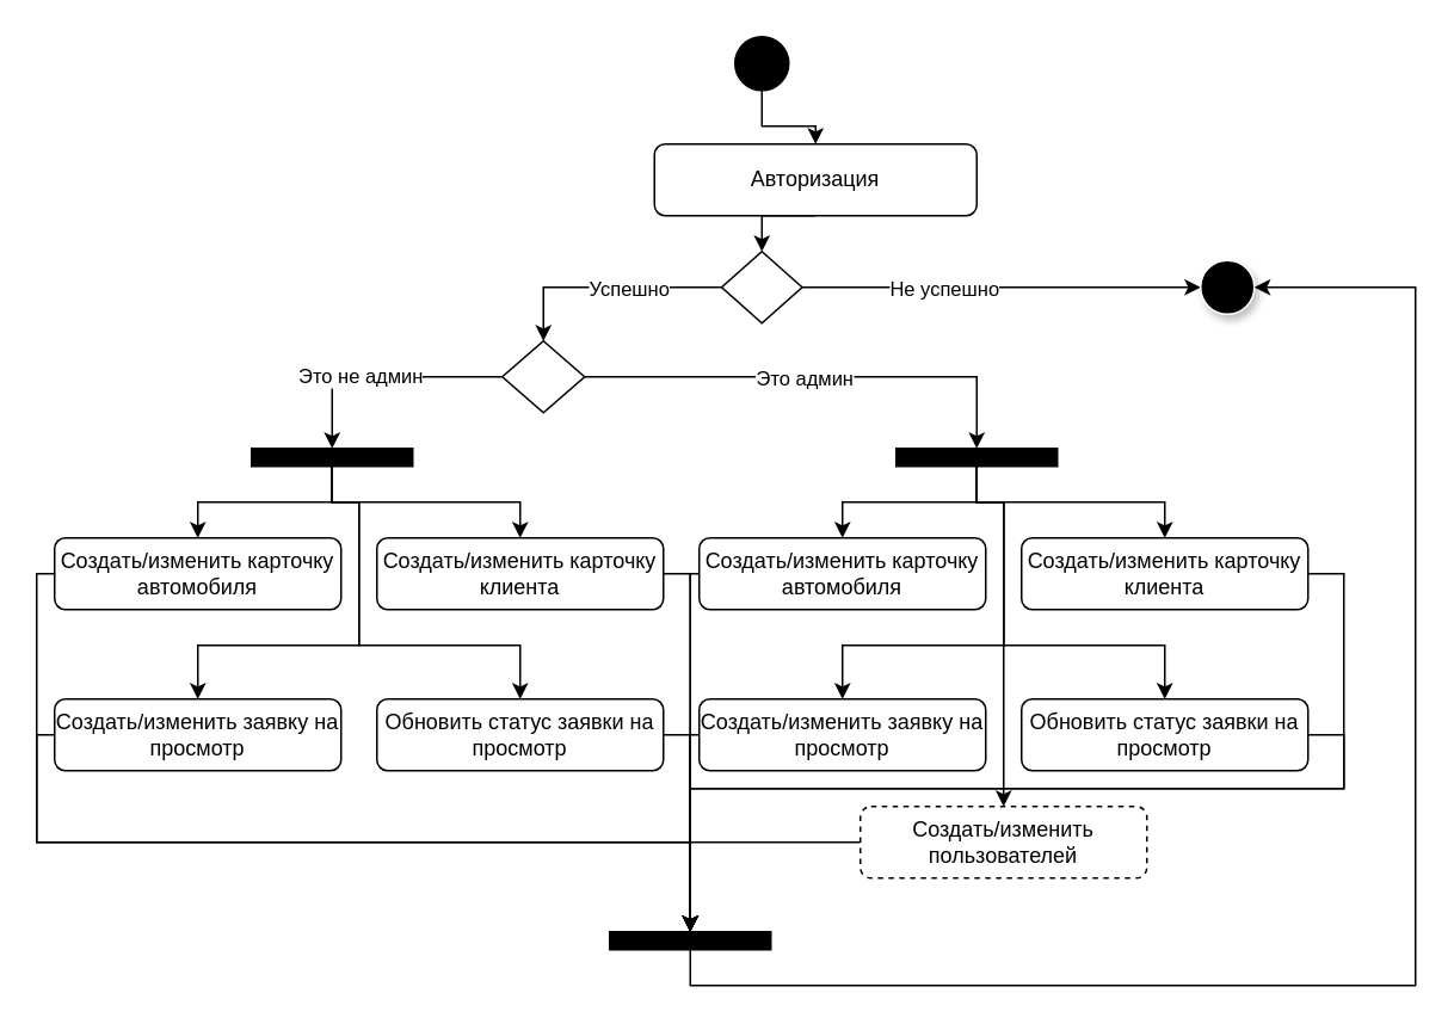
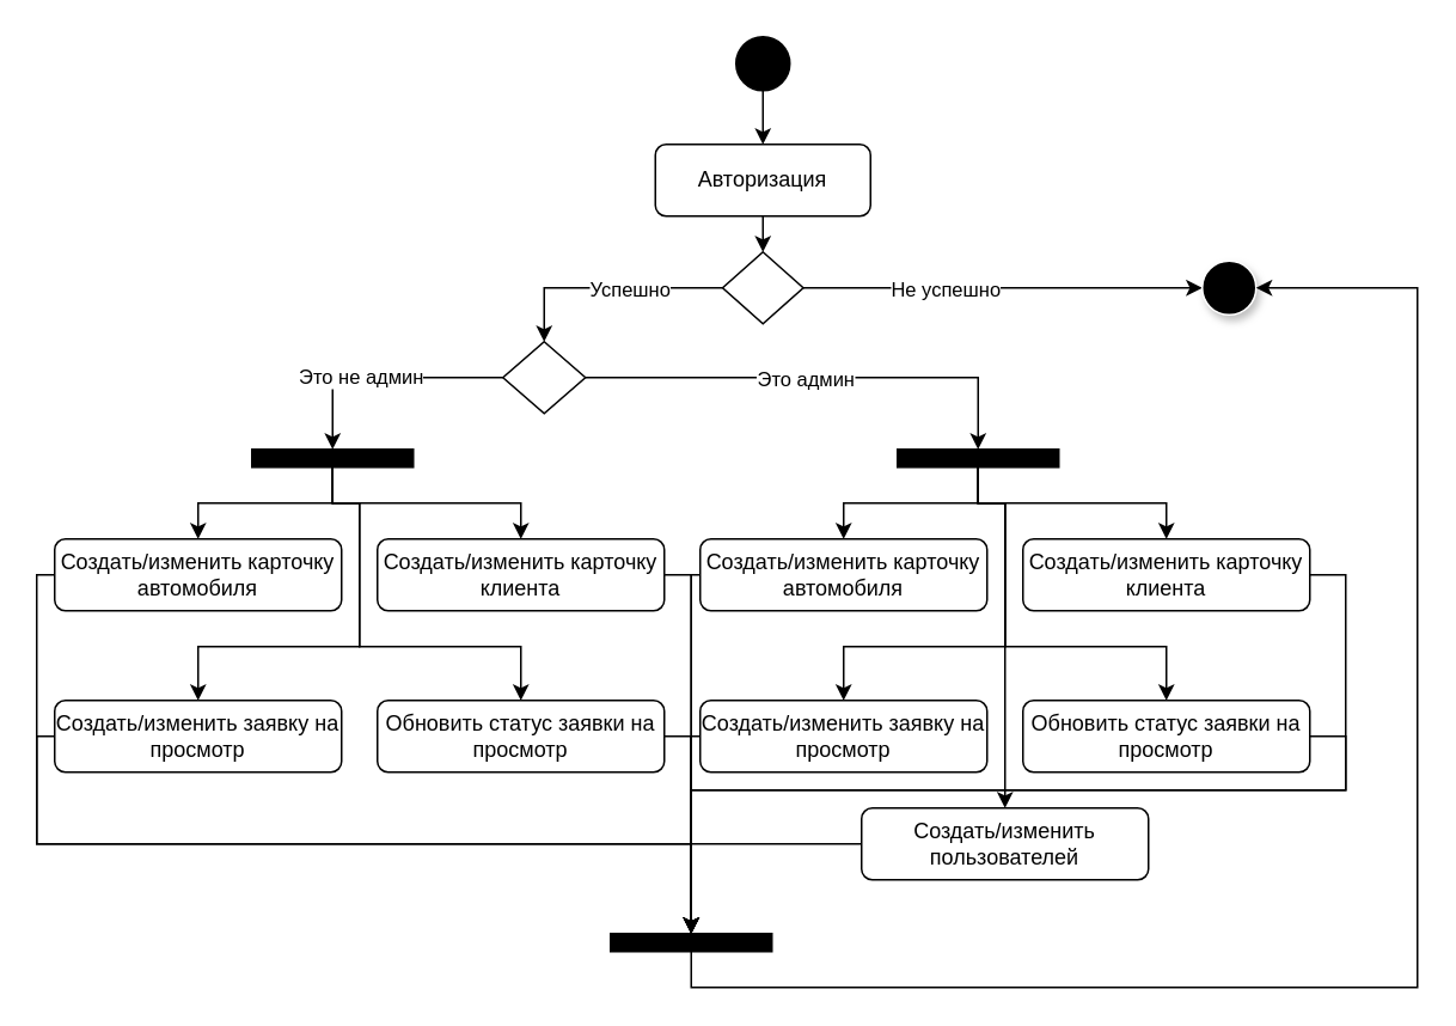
  <mxCell id="0" />
  <mxCell id="1" parent="0" />
  <mxCell id="2" style="edgeStyle=orthogonalEdgeStyle;rounded=0;orthogonalLoop=1;jettySize=auto;html=1;exitX=0.5;exitY=1;exitDx=0;exitDy=0;entryX=0.5;entryY=0;entryDx=0;entryDy=0;" edge="1" parent="1" source="3" target="5"><mxGeometry relative="1" as="geometry" /></mxCell>
  <mxCell id="3" value="" style="ellipse;whiteSpace=wrap;html=1;aspect=fixed;fillColor=#000000;" vertex="1" parent="1"><mxGeometry x="410" y="20" width="30" height="30" as="geometry" /></mxCell>
  <mxCell id="4" style="edgeStyle=orthogonalEdgeStyle;rounded=0;orthogonalLoop=1;jettySize=auto;html=1;exitX=0.5;exitY=1;exitDx=0;exitDy=0;entryX=0.5;entryY=0;entryDx=0;entryDy=0;" edge="1" parent="1" source="5" target="10"><mxGeometry relative="1" as="geometry" /></mxCell>
- <mxCell id="5" value="Авторизация" style="rounded=1;whiteSpace=wrap;html=1;" vertex="1" parent="1"><mxGeometry x="365" y="80" width="180" height="40" as="geometry" /></mxCell>
+ <mxCell id="5" value="Авторизация" style="rounded=1;whiteSpace=wrap;html=1;" vertex="1" parent="1"><mxGeometry x="365" y="80" width="120" height="40" as="geometry" /></mxCell>
  <mxCell id="6" style="edgeStyle=orthogonalEdgeStyle;rounded=0;orthogonalLoop=1;jettySize=auto;html=1;exitX=0;exitY=0.5;exitDx=0;exitDy=0;" edge="1" parent="1" source="10" target="26"><mxGeometry relative="1" as="geometry" /></mxCell>
  <mxCell id="7" value="Успешно" style="edgeLabel;html=1;align=center;verticalAlign=middle;resizable=0;points=[];" vertex="1" connectable="0" parent="6"><mxGeometry x="0.126" y="-1" relative="1" as="geometry"><mxPoint x="21" y="1" as="offset" /></mxGeometry></mxCell>
  <mxCell id="8" style="edgeStyle=orthogonalEdgeStyle;rounded=0;orthogonalLoop=1;jettySize=auto;html=1;exitX=1;exitY=0.5;exitDx=0;exitDy=0;" edge="1" parent="1" source="10" target="45"><mxGeometry relative="1" as="geometry" /></mxCell>
  <mxCell id="9" value="Не успешно" style="edgeLabel;html=1;align=center;verticalAlign=middle;resizable=0;points=[];" vertex="1" connectable="0" parent="8"><mxGeometry x="-0.303" y="-2" relative="1" as="geometry"><mxPoint x="1" y="-2" as="offset" /></mxGeometry></mxCell>
  <mxCell id="10" value="" style="rhombus;whiteSpace=wrap;html=1;" vertex="1" parent="1"><mxGeometry x="402.5" y="140" width="45" height="40" as="geometry" /></mxCell>
  <mxCell id="11" style="edgeStyle=orthogonalEdgeStyle;rounded=0;orthogonalLoop=1;jettySize=auto;html=1;exitX=0.5;exitY=1;exitDx=0;exitDy=0;" edge="1" parent="1" source="15" target="19"><mxGeometry relative="1" as="geometry"><mxPoint x="185" y="200" as="sourcePoint" /><Array as="points"><mxPoint x="185" y="280" /><mxPoint x="290" y="280" /></Array></mxGeometry></mxCell>
  <mxCell id="12" style="edgeStyle=orthogonalEdgeStyle;rounded=0;orthogonalLoop=1;jettySize=auto;html=1;exitX=0.5;exitY=1;exitDx=0;exitDy=0;entryX=0.5;entryY=0;entryDx=0;entryDy=0;" edge="1" parent="1" source="15" target="17"><mxGeometry relative="1" as="geometry" /></mxCell>
  <mxCell id="13" style="edgeStyle=orthogonalEdgeStyle;rounded=0;orthogonalLoop=1;jettySize=auto;html=1;exitX=0.5;exitY=1;exitDx=0;exitDy=0;" edge="1" parent="1" source="15" target="21"><mxGeometry relative="1" as="geometry"><Array as="points"><mxPoint x="185" y="280" /><mxPoint x="200" y="280" /><mxPoint x="200" y="360" /><mxPoint x="110" y="360" /></Array></mxGeometry></mxCell>
  <mxCell id="14" style="edgeStyle=orthogonalEdgeStyle;rounded=0;orthogonalLoop=1;jettySize=auto;html=1;exitX=0.5;exitY=1;exitDx=0;exitDy=0;" edge="1" parent="1" source="15" target="23"><mxGeometry relative="1" as="geometry"><Array as="points"><mxPoint x="185" y="280" /><mxPoint x="200" y="280" /><mxPoint x="200" y="360" /><mxPoint x="290" y="360" /></Array></mxGeometry></mxCell>
  <mxCell id="15" value="" style="rounded=0;whiteSpace=wrap;html=1;fillColor=#000000;" vertex="1" parent="1"><mxGeometry x="140" y="250" width="90" height="10" as="geometry" /></mxCell>
  <mxCell id="16" style="edgeStyle=orthogonalEdgeStyle;rounded=0;orthogonalLoop=1;jettySize=auto;html=1;exitX=0;exitY=0.5;exitDx=0;exitDy=0;entryX=0.5;entryY=0;entryDx=0;entryDy=0;" edge="1" parent="1" source="17" target="47"><mxGeometry relative="1" as="geometry"><Array as="points"><mxPoint x="20" y="320" /><mxPoint x="20" y="470" /><mxPoint x="385" y="470" /></Array></mxGeometry></mxCell>
  <mxCell id="17" value="Создать/изменить карточку автомобиля" style="rounded=1;whiteSpace=wrap;html=1;" vertex="1" parent="1"><mxGeometry x="30" y="300" width="160" height="40" as="geometry" /></mxCell>
  <mxCell id="18" style="edgeStyle=orthogonalEdgeStyle;rounded=0;orthogonalLoop=1;jettySize=auto;html=1;exitX=1;exitY=0.5;exitDx=0;exitDy=0;entryX=0.5;entryY=0;entryDx=0;entryDy=0;" edge="1" parent="1" source="19" target="47"><mxGeometry relative="1" as="geometry"><Array as="points"><mxPoint x="385" y="320" /></Array></mxGeometry></mxCell>
  <mxCell id="19" value="Создать/изменить карточку клиента" style="rounded=1;whiteSpace=wrap;html=1;" vertex="1" parent="1"><mxGeometry x="210" y="300" width="160" height="40" as="geometry" /></mxCell>
  <mxCell id="20" style="edgeStyle=orthogonalEdgeStyle;rounded=0;orthogonalLoop=1;jettySize=auto;html=1;exitX=0;exitY=0.5;exitDx=0;exitDy=0;entryX=0.5;entryY=0;entryDx=0;entryDy=0;" edge="1" parent="1" source="21" target="47"><mxGeometry relative="1" as="geometry"><Array as="points"><mxPoint x="20" y="410" /><mxPoint x="20" y="470" /><mxPoint x="385" y="470" /></Array></mxGeometry></mxCell>
  <mxCell id="21" value="Создать/изменить заявку на просмотр" style="rounded=1;whiteSpace=wrap;html=1;" vertex="1" parent="1"><mxGeometry x="30" y="390" width="160" height="40" as="geometry" /></mxCell>
  <mxCell id="22" style="edgeStyle=orthogonalEdgeStyle;rounded=0;orthogonalLoop=1;jettySize=auto;html=1;exitX=1;exitY=0.5;exitDx=0;exitDy=0;entryX=0.5;entryY=0;entryDx=0;entryDy=0;" edge="1" parent="1" source="23" target="47"><mxGeometry relative="1" as="geometry"><Array as="points"><mxPoint x="385" y="410" /></Array></mxGeometry></mxCell>
  <mxCell id="23" value="Обновить статус заявки на просмотр" style="rounded=1;whiteSpace=wrap;html=1;" vertex="1" parent="1"><mxGeometry x="210" y="390" width="160" height="40" as="geometry" /></mxCell>
  <mxCell id="24" style="edgeStyle=orthogonalEdgeStyle;rounded=0;orthogonalLoop=1;jettySize=auto;html=1;exitX=0;exitY=0.5;exitDx=0;exitDy=0;entryX=0.5;entryY=0;entryDx=0;entryDy=0;" edge="1" parent="1" source="26" target="15"><mxGeometry relative="1" as="geometry" /></mxCell>
  <mxCell id="25" value="Это не админ" style="edgeLabel;html=1;align=center;verticalAlign=middle;resizable=0;points=[];" vertex="1" connectable="0" parent="24"><mxGeometry x="0.185" y="-1" relative="1" as="geometry"><mxPoint as="offset" /></mxGeometry></mxCell>
  <mxCell id="26" value="" style="rhombus;whiteSpace=wrap;html=1;" vertex="1" parent="1"><mxGeometry x="280" y="190" width="46" height="40" as="geometry" /></mxCell>
  <mxCell id="27" style="edgeStyle=orthogonalEdgeStyle;rounded=0;orthogonalLoop=1;jettySize=auto;html=1;exitX=0.5;exitY=1;exitDx=0;exitDy=0;" edge="1" parent="1" source="32" target="36"><mxGeometry relative="1" as="geometry"><mxPoint x="545" y="200" as="sourcePoint" /><Array as="points"><mxPoint x="545" y="280" /><mxPoint x="650" y="280" /></Array></mxGeometry></mxCell>
  <mxCell id="28" style="edgeStyle=orthogonalEdgeStyle;rounded=0;orthogonalLoop=1;jettySize=auto;html=1;exitX=0.5;exitY=1;exitDx=0;exitDy=0;entryX=0.5;entryY=0;entryDx=0;entryDy=0;" edge="1" parent="1" source="32" target="34"><mxGeometry relative="1" as="geometry" /></mxCell>
  <mxCell id="29" style="edgeStyle=orthogonalEdgeStyle;rounded=0;orthogonalLoop=1;jettySize=auto;html=1;exitX=0.5;exitY=1;exitDx=0;exitDy=0;" edge="1" parent="1" source="32" target="38"><mxGeometry relative="1" as="geometry"><Array as="points"><mxPoint x="545" y="280" /><mxPoint x="560" y="280" /><mxPoint x="560" y="360" /><mxPoint x="470" y="360" /></Array></mxGeometry></mxCell>
  <mxCell id="30" style="edgeStyle=orthogonalEdgeStyle;rounded=0;orthogonalLoop=1;jettySize=auto;html=1;exitX=0.5;exitY=1;exitDx=0;exitDy=0;" edge="1" parent="1" source="32" target="40"><mxGeometry relative="1" as="geometry"><Array as="points"><mxPoint x="545" y="280" /><mxPoint x="560" y="280" /><mxPoint x="560" y="360" /><mxPoint x="650" y="360" /></Array></mxGeometry></mxCell>
  <mxCell id="31" style="edgeStyle=orthogonalEdgeStyle;rounded=0;orthogonalLoop=1;jettySize=auto;html=1;exitX=0.5;exitY=1;exitDx=0;exitDy=0;" edge="1" parent="1" source="32" target="44"><mxGeometry relative="1" as="geometry"><Array as="points"><mxPoint x="545" y="280" /><mxPoint x="560" y="280" /></Array></mxGeometry></mxCell>
  <mxCell id="32" value="" style="rounded=0;whiteSpace=wrap;html=1;fillColor=#000000;" vertex="1" parent="1"><mxGeometry x="500" y="250" width="90" height="10" as="geometry" /></mxCell>
  <mxCell id="33" style="edgeStyle=orthogonalEdgeStyle;rounded=0;orthogonalLoop=1;jettySize=auto;html=1;exitX=0;exitY=0.5;exitDx=0;exitDy=0;entryX=0.5;entryY=0;entryDx=0;entryDy=0;" edge="1" parent="1" source="34" target="47"><mxGeometry relative="1" as="geometry"><mxPoint x="400" y="500" as="targetPoint" /><Array as="points"><mxPoint x="385" y="320" /></Array></mxGeometry></mxCell>
  <mxCell id="34" value="Создать/изменить карточку автомобиля" style="rounded=1;whiteSpace=wrap;html=1;" vertex="1" parent="1"><mxGeometry x="390" y="300" width="160" height="40" as="geometry" /></mxCell>
  <mxCell id="35" style="edgeStyle=orthogonalEdgeStyle;rounded=0;orthogonalLoop=1;jettySize=auto;html=1;exitX=1;exitY=0.5;exitDx=0;exitDy=0;entryX=0.5;entryY=0;entryDx=0;entryDy=0;" edge="1" parent="1" source="36" target="47"><mxGeometry relative="1" as="geometry"><Array as="points"><mxPoint x="750" y="320" /><mxPoint x="750" y="440" /><mxPoint x="385" y="440" /></Array></mxGeometry></mxCell>
  <mxCell id="36" value="Создать/изменить карточку клиента" style="rounded=1;whiteSpace=wrap;html=1;" vertex="1" parent="1"><mxGeometry x="570" y="300" width="160" height="40" as="geometry" /></mxCell>
  <mxCell id="37" style="edgeStyle=orthogonalEdgeStyle;rounded=0;orthogonalLoop=1;jettySize=auto;html=1;exitX=0;exitY=0.5;exitDx=0;exitDy=0;entryX=0.5;entryY=0;entryDx=0;entryDy=0;" edge="1" parent="1" source="38" target="47"><mxGeometry relative="1" as="geometry"><Array as="points"><mxPoint x="385" y="410" /></Array></mxGeometry></mxCell>
  <mxCell id="38" value="Создать/изменить заявку на просмотр" style="rounded=1;whiteSpace=wrap;html=1;" vertex="1" parent="1"><mxGeometry x="390" y="390" width="160" height="40" as="geometry" /></mxCell>
  <mxCell id="39" style="edgeStyle=orthogonalEdgeStyle;rounded=0;orthogonalLoop=1;jettySize=auto;html=1;exitX=1;exitY=0.5;exitDx=0;exitDy=0;entryX=0.5;entryY=0;entryDx=0;entryDy=0;" edge="1" parent="1" source="40" target="47"><mxGeometry relative="1" as="geometry"><Array as="points"><mxPoint x="750" y="410" /><mxPoint x="750" y="440" /><mxPoint x="385" y="440" /></Array></mxGeometry></mxCell>
  <mxCell id="40" value="Обновить статус заявки на просмотр" style="rounded=1;whiteSpace=wrap;html=1;" vertex="1" parent="1"><mxGeometry x="570" y="390" width="160" height="40" as="geometry" /></mxCell>
  <mxCell id="41" style="edgeStyle=orthogonalEdgeStyle;rounded=0;orthogonalLoop=1;jettySize=auto;html=1;exitX=1;exitY=0.5;exitDx=0;exitDy=0;entryX=0.5;entryY=0;entryDx=0;entryDy=0;" edge="1" parent="1" target="32" source="26"><mxGeometry relative="1" as="geometry"><mxPoint x="640" y="210" as="sourcePoint" /></mxGeometry></mxCell>
  <mxCell id="42" value="Это админ" style="edgeLabel;html=1;align=center;verticalAlign=middle;resizable=0;points=[];" vertex="1" connectable="0" parent="41"><mxGeometry x="0.185" y="-1" relative="1" as="geometry"><mxPoint x="-31" y="-1" as="offset" /></mxGeometry></mxCell>
  <mxCell id="43" style="edgeStyle=orthogonalEdgeStyle;rounded=0;orthogonalLoop=1;jettySize=auto;html=1;exitX=0;exitY=0.5;exitDx=0;exitDy=0;entryX=0.5;entryY=0;entryDx=0;entryDy=0;" edge="1" parent="1" source="44" target="47"><mxGeometry relative="1" as="geometry" /></mxCell>
- <mxCell id="44" value="Создать/изменить пользователей" style="rounded=1;whiteSpace=wrap;html=1;dashed=1;" vertex="1" parent="1"><mxGeometry x="480" y="450" width="160" height="40" as="geometry" /></mxCell>
+ <mxCell id="44" value="Создать/изменить пользователей" style="rounded=1;whiteSpace=wrap;html=1;" vertex="1" parent="1"><mxGeometry x="480" y="450" width="160" height="40" as="geometry" /></mxCell>
  <mxCell id="45" value="" style="ellipse;whiteSpace=wrap;html=1;aspect=fixed;fillColor=#000000;strokeColor=#FFFFFF;shadow=1;textShadow=1;" vertex="1" parent="1"><mxGeometry x="670" y="145" width="30" height="30" as="geometry" /></mxCell>
  <mxCell id="46" style="edgeStyle=orthogonalEdgeStyle;rounded=0;orthogonalLoop=1;jettySize=auto;html=1;exitX=0.5;exitY=1;exitDx=0;exitDy=0;entryX=1;entryY=0.5;entryDx=0;entryDy=0;" edge="1" parent="1" source="47" target="45"><mxGeometry relative="1" as="geometry"><Array as="points"><mxPoint x="385" y="550" /><mxPoint x="790" y="550" /><mxPoint x="790" y="160" /></Array></mxGeometry></mxCell>
  <mxCell id="47" value="" style="rounded=0;whiteSpace=wrap;html=1;fillColor=#000000;" vertex="1" parent="1"><mxGeometry x="340" y="520" width="90" height="10" as="geometry" /></mxCell>
